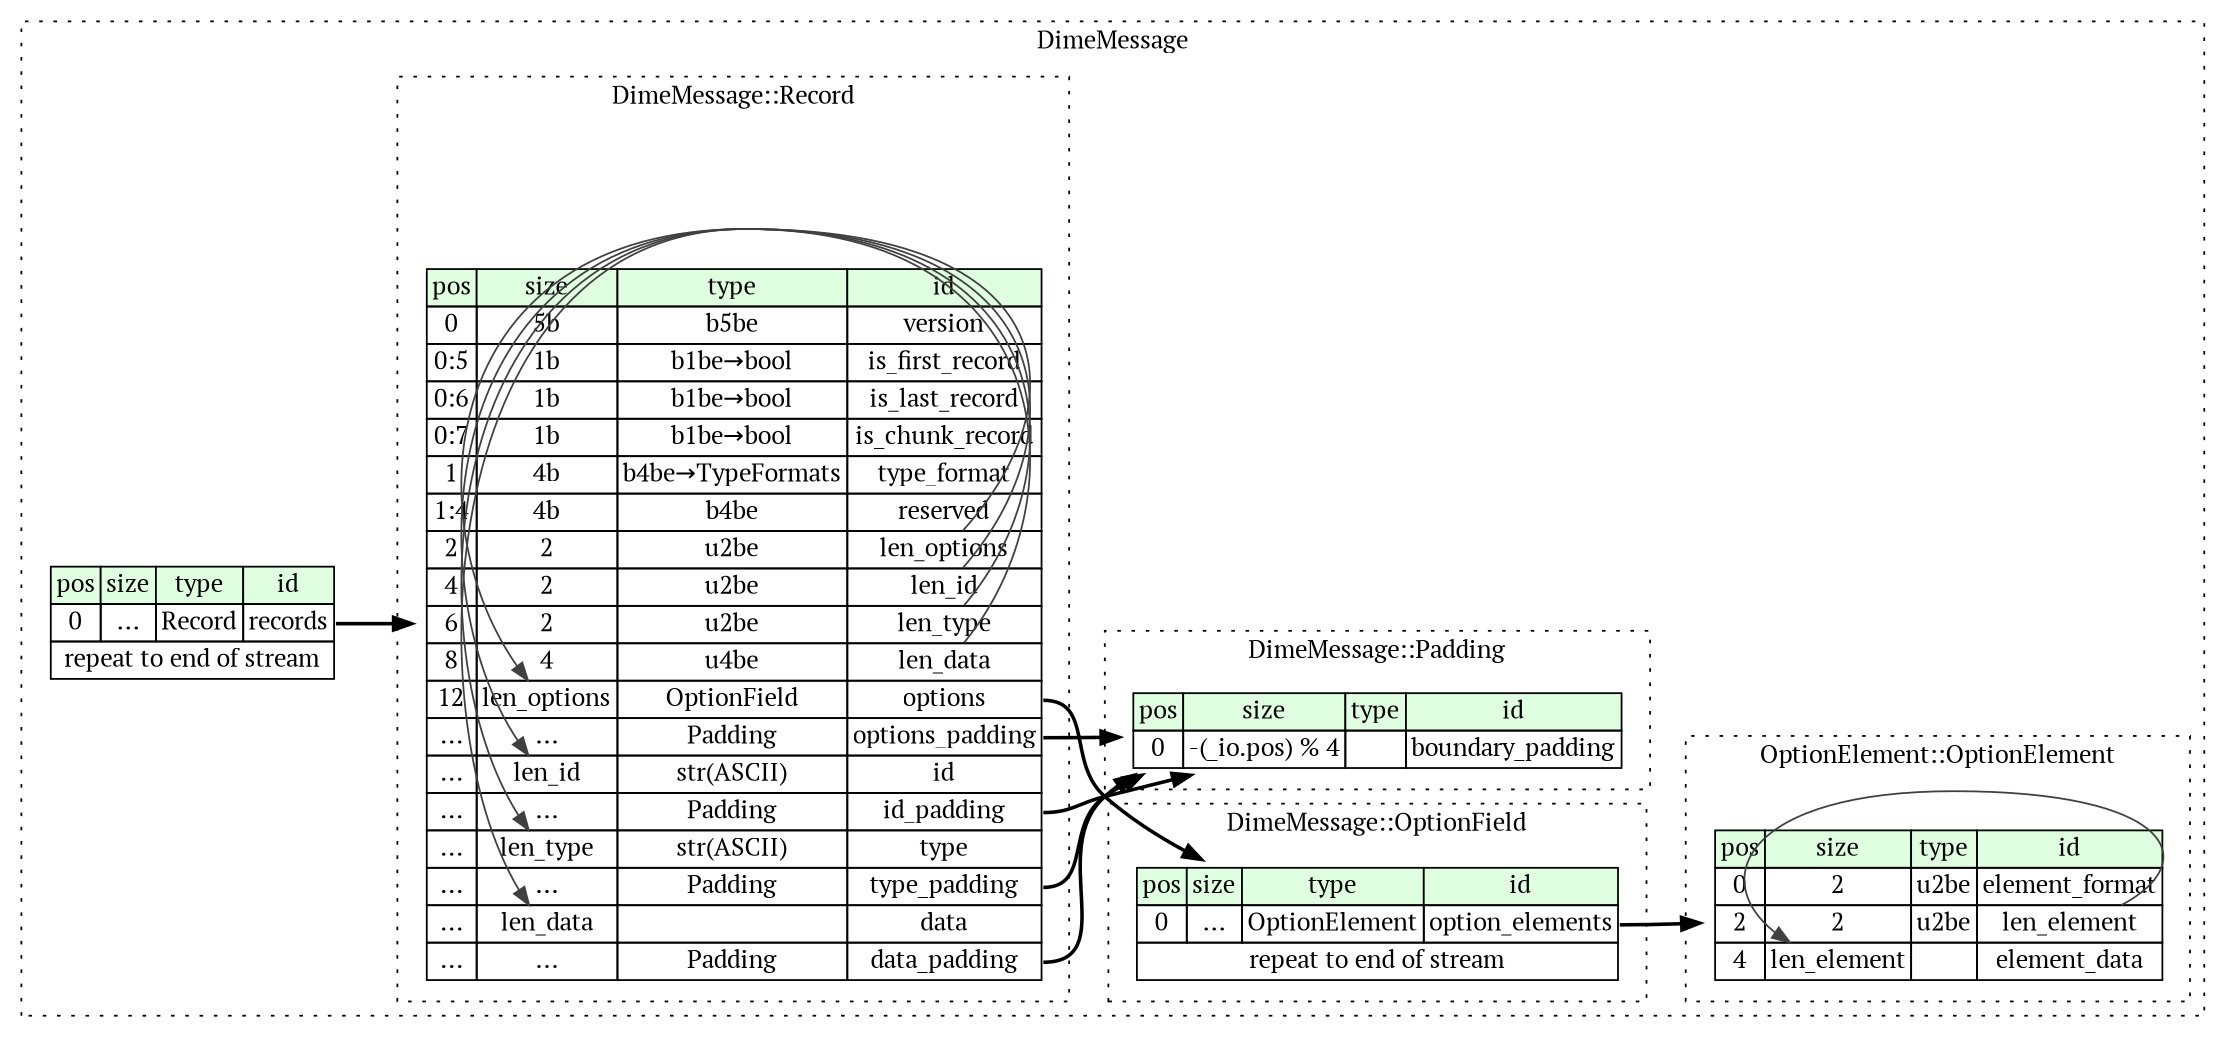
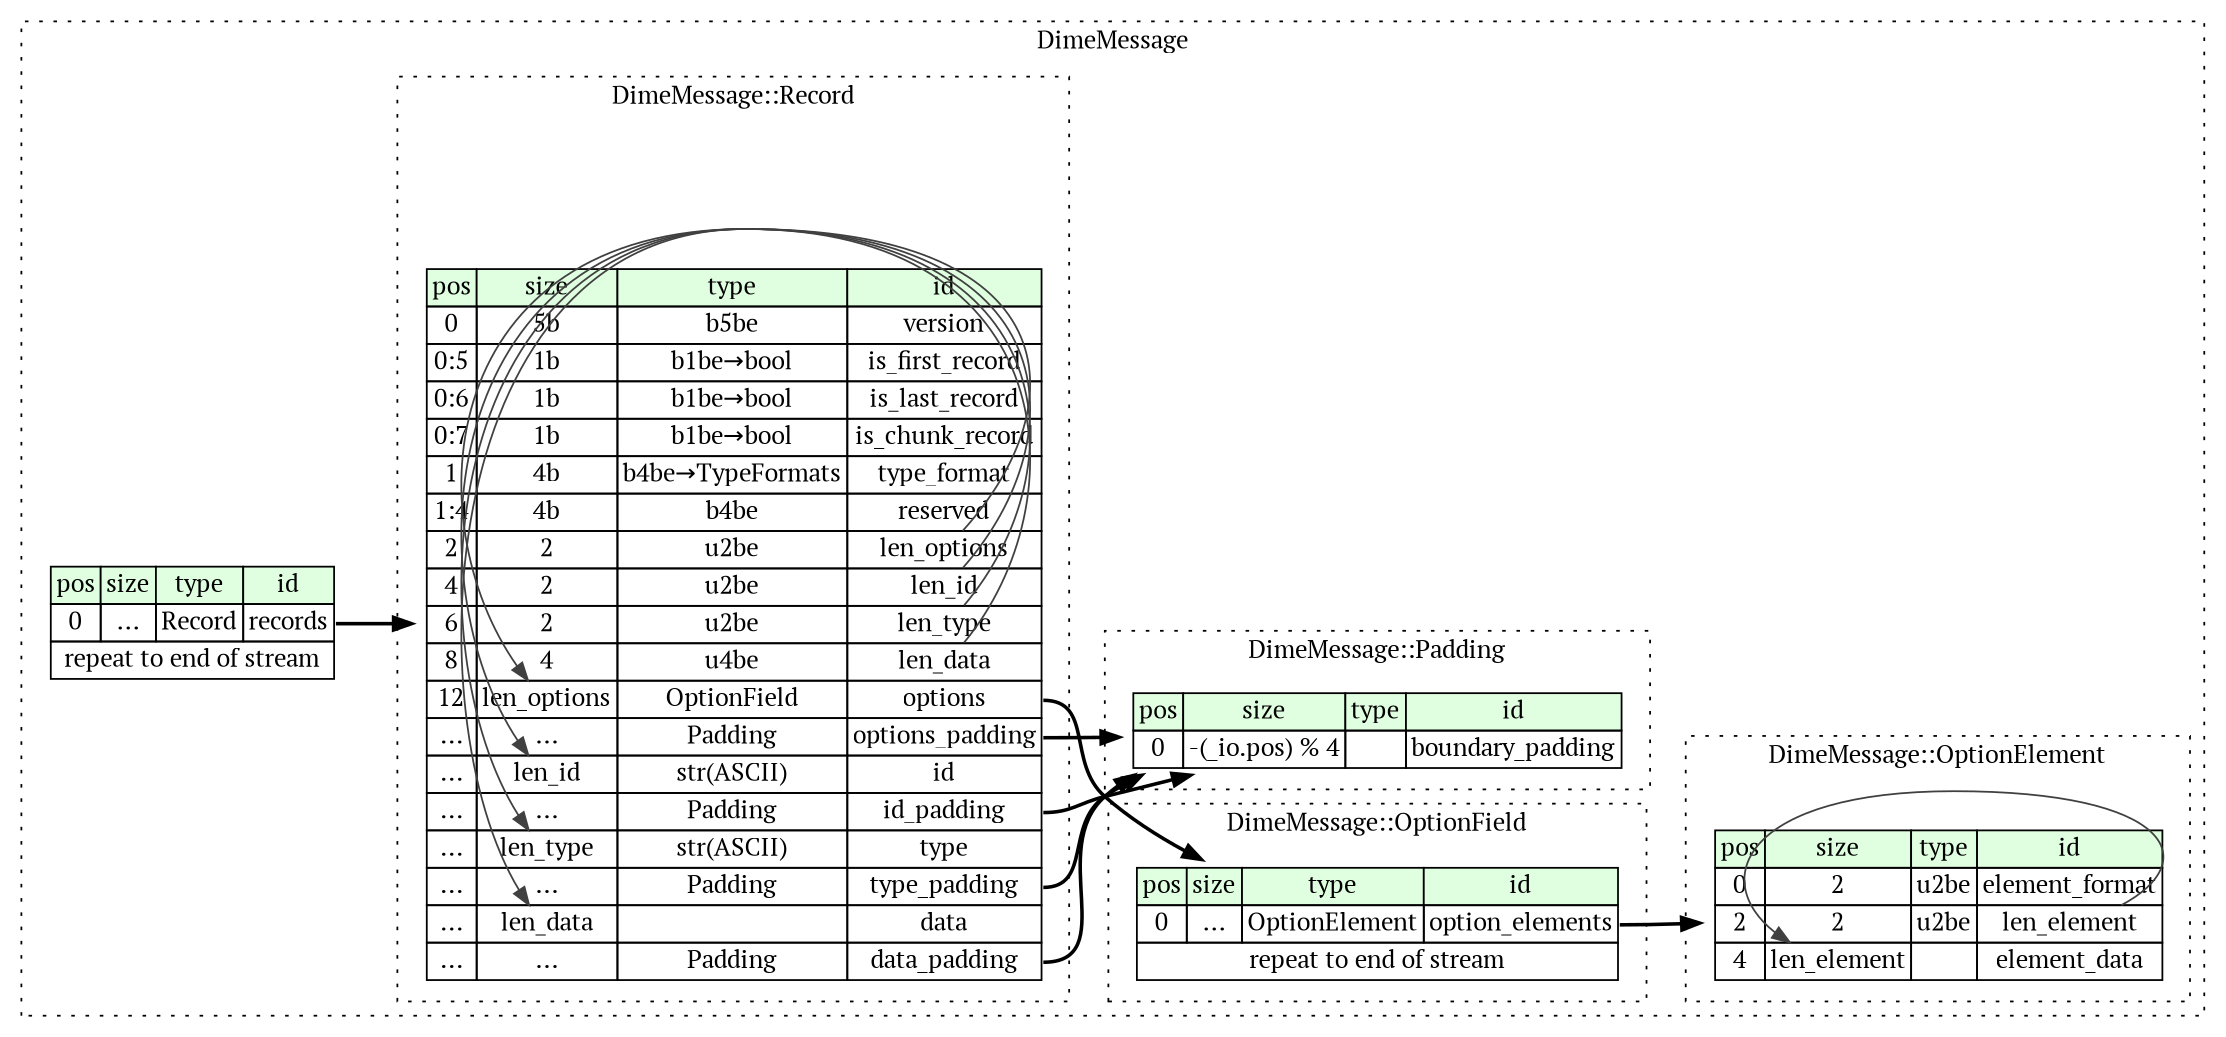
  digraph {
    rankdir=LR
    fontname="PT Serif"
    node [shape=plaintext fontname="PT Serif"]
    edge [fontname="PT Serif" style=bold]
    n1 [label=<<TABLE BORDER="0" CELLBORDER="1" CELLSPACING="0"> 				<TR><TD BGCOLOR="#E0FFE0">pos</TD><TD BGCOLOR="#E0FFE0">size</TD><TD BGCOLOR="#E0FFE0">type</TD><TD BGCOLOR="#E0FFE0">id</TD></TR> 				<TR><TD PORT="element_format_pos">0</TD><TD PORT="element_format_size">2</TD><TD>u2be</TD><TD PORT="element_format_type">element_format</TD></TR> 				<TR><TD PORT="len_element_pos">2</TD><TD PORT="len_element_size">2</TD><TD>u2be</TD><TD PORT="len_element_type">len_element</TD></TR> 				<TR><TD PORT="element_data_pos">4</TD><TD PORT="element_data_size">len_element</TD><TD></TD><TD PORT="element_data_type">element_data</TD></TR> 			</TABLE>>]
    n2 [label=<<TABLE BORDER="0" CELLBORDER="1" CELLSPACING="0"> 				<TR><TD BGCOLOR="#E0FFE0">pos</TD><TD BGCOLOR="#E0FFE0">size</TD><TD BGCOLOR="#E0FFE0">type</TD><TD BGCOLOR="#E0FFE0">id</TD></TR> 				<TR><TD PORT="option_elements_pos">0</TD><TD PORT="option_elements_size">...</TD><TD>OptionElement</TD><TD PORT="option_elements_type">option_elements</TD></TR> 				<TR><TD COLSPAN="4" PORT="option_elements__repeat">repeat to end of stream</TD></TR> 			</TABLE>>]
    n3 [label=<<TABLE BORDER="0" CELLBORDER="1" CELLSPACING="0"> 				<TR><TD BGCOLOR="#E0FFE0">pos</TD><TD BGCOLOR="#E0FFE0">size</TD><TD BGCOLOR="#E0FFE0">type</TD><TD BGCOLOR="#E0FFE0">id</TD></TR> 				<TR><TD PORT="boundary_padding_pos">0</TD><TD PORT="boundary_padding_size">-(_io.pos) % 4</TD><TD></TD><TD PORT="boundary_padding_type">boundary_padding</TD></TR> 			</TABLE>>]
    n4 [label=<<TABLE BORDER="0" CELLBORDER="1" CELLSPACING="0"> 				<TR><TD BGCOLOR="#E0FFE0">pos</TD><TD BGCOLOR="#E0FFE0">size</TD><TD BGCOLOR="#E0FFE0">type</TD><TD BGCOLOR="#E0FFE0">id</TD></TR> 				<TR><TD PORT="version_pos">0</TD><TD PORT="version_size">5b</TD><TD>b5be</TD><TD PORT="version_type">version</TD></TR> 				<TR><TD PORT="is_first_record_pos">0:5</TD><TD PORT="is_first_record_size">1b</TD><TD>b1be→bool</TD><TD PORT="is_first_record_type">is_first_record</TD></TR> 				<TR><TD PORT="is_last_record_pos">0:6</TD><TD PORT="is_last_record_size">1b</TD><TD>b1be→bool</TD><TD PORT="is_last_record_type">is_last_record</TD></TR> 				<TR><TD PORT="is_chunk_record_pos">0:7</TD><TD PORT="is_chunk_record_size">1b</TD><TD>b1be→bool</TD><TD PORT="is_chunk_record_type">is_chunk_record</TD></TR> 				<TR><TD PORT="type_format_pos">1</TD><TD PORT="type_format_size">4b</TD><TD>b4be→TypeFormats</TD><TD PORT="type_format_type">type_format</TD></TR> 				<TR><TD PORT="reserved_pos">1:4</TD><TD PORT="reserved_size">4b</TD><TD>b4be</TD><TD PORT="reserved_type">reserved</TD></TR> 				<TR><TD PORT="len_options_pos">2</TD><TD PORT="len_options_size">2</TD><TD>u2be</TD><TD PORT="len_options_type">len_options</TD></TR> 				<TR><TD PORT="len_id_pos">4</TD><TD PORT="len_id_size">2</TD><TD>u2be</TD><TD PORT="len_id_type">len_id</TD></TR> 				<TR><TD PORT="len_type_pos">6</TD><TD PORT="len_type_size">2</TD><TD>u2be</TD><TD PORT="len_type_type">len_type</TD></TR> 				<TR><TD PORT="len_data_pos">8</TD><TD PORT="len_data_size">4</TD><TD>u4be</TD><TD PORT="len_data_type">len_data</TD></TR> 				<TR><TD PORT="options_pos">12</TD><TD PORT="options_size">len_options</TD><TD>OptionField</TD><TD PORT="options_type">options</TD></TR> 				<TR><TD PORT="options_padding_pos">...</TD><TD PORT="options_padding_size">...</TD><TD>Padding</TD><TD PORT="options_padding_type">options_padding</TD></TR> 				<TR><TD PORT="id_pos">...</TD><TD PORT="id_size">len_id</TD><TD>str(ASCII)</TD><TD PORT="id_type">id</TD></TR> 				<TR><TD PORT="id_padding_pos">...</TD><TD PORT="id_padding_size">...</TD><TD>Padding</TD><TD PORT="id_padding_type">id_padding</TD></TR> 				<TR><TD PORT="type_pos">...</TD><TD PORT="type_size">len_type</TD><TD>str(ASCII)</TD><TD PORT="type_type">type</TD></TR> 				<TR><TD PORT="type_padding_pos">...</TD><TD PORT="type_padding_size">...</TD><TD>Padding</TD><TD PORT="type_padding_type">type_padding</TD></TR> 				<TR><TD PORT="data_pos">...</TD><TD PORT="data_size">len_data</TD><TD></TD><TD PORT="data_type">data</TD></TR> 				<TR><TD PORT="data_padding_pos">...</TD><TD PORT="data_padding_size">...</TD><TD>Padding</TD><TD PORT="data_padding_type">data_padding</TD></TR> 			</TABLE>>]
    n5 [label=<<TABLE BORDER="0" CELLBORDER="1" CELLSPACING="0"> 			<TR><TD BGCOLOR="#E0FFE0">pos</TD><TD BGCOLOR="#E0FFE0">size</TD><TD BGCOLOR="#E0FFE0">type</TD><TD BGCOLOR="#E0FFE0">id</TD></TR> 			<TR><TD PORT="records_pos">0</TD><TD PORT="records_size">...</TD><TD>Record</TD><TD PORT="records_type">records</TD></TR> 			<TR><TD COLSPAN="4" PORT="records__repeat">repeat to end of stream</TD></TR> 		</TABLE>>]
    subgraph cluster_1 {
      label=DimeMessage
      style=dotted
      n5
      subgraph cluster_2 {
-       label="OptionElement::OptionElement"
+       label="DimeMessage::OptionElement"
        style=dotted
        n1
      }
      subgraph cluster_3 {
        label="DimeMessage::OptionField"
        style=dotted
        n2
      }
      subgraph cluster_4 {
        label="DimeMessage::Padding"
        style=dotted
        n3
      }
      subgraph cluster_5 {
        label="DimeMessage::Record"
        style=dotted
        n4
      }
    }
    n1 -> n1 [color="#404040" headport=element_data_size tailport=len_element_type style=""]
    n2 -> n1 [tailport=option_elements_type]
    n4 -> n2 [tailport=options_type]
    n4 -> n3 [tailport=options_padding_type]
    n4 -> n3 [tailport=id_padding_type]
    n4 -> n3 [tailport=type_padding_type]
    n4 -> n3 [tailport=data_padding_type]
    n4 -> n4 [color="#404040" headport=options_size tailport=len_options_type style=""]
    n4 -> n4 [color="#404040" headport=id_size tailport=len_id_type style=""]
    n4 -> n4 [color="#404040" headport=type_size tailport=len_type_type style=""]
    n4 -> n4 [color="#404040" headport=data_size tailport=len_data_type style=""]
    n5 -> n4 [tailport=records_type]
  }
